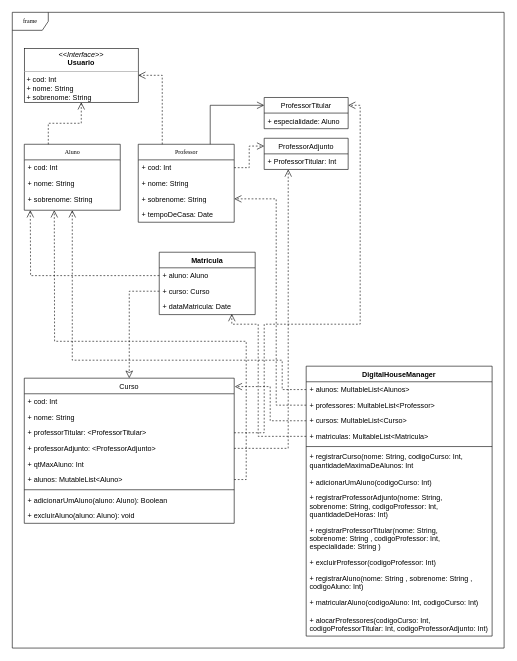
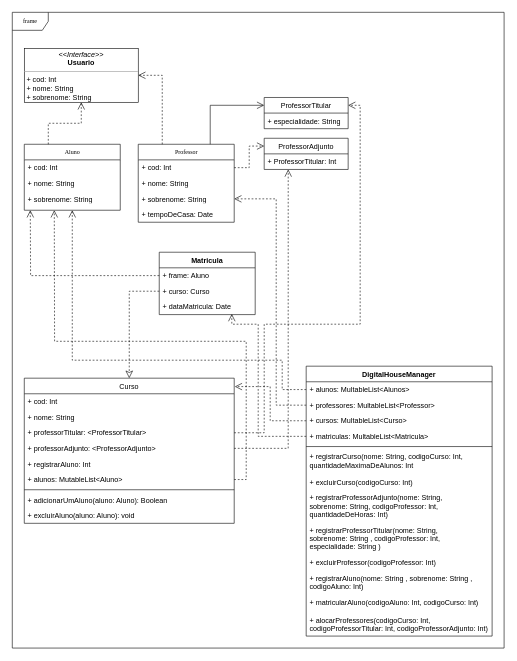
  <mxCell id="0" />
  <mxCell id="1" parent="0" />
  <mxCell id="2" value="frame" style="shape=umlFrame;whiteSpace=wrap;html=1;rounded=0;shadow=0;comic=0;labelBackgroundColor=none;strokeWidth=1;fontFamily=Verdana;fontSize=10;align=center;" parent="1" vertex="1"><mxGeometry x="20" y="20" width="820" height="1060" as="geometry" /></mxCell>
  <mxCell id="3" value="&lt;p style=&quot;margin: 0px ; margin-top: 4px ; text-align: center&quot;&gt;&lt;i&gt;&amp;lt;&amp;lt;Interface&amp;gt;&amp;gt;&lt;/i&gt;&lt;br&gt;&lt;b&gt;Usuario&lt;/b&gt;&lt;/p&gt;&lt;hr size=&quot;1&quot;&gt;&lt;p style=&quot;margin: 0px ; margin-left: 4px&quot;&gt;+ cod: Int&lt;br&gt;+ nome: String&lt;/p&gt;&lt;p style=&quot;margin: 0px ; margin-left: 4px&quot;&gt;+ sobrenome: String&lt;/p&gt;" style="verticalAlign=top;align=left;overflow=fill;fontSize=12;fontFamily=Helvetica;html=1;rounded=0;shadow=0;comic=0;labelBackgroundColor=none;strokeWidth=1" parent="1" vertex="1"><mxGeometry x="40" y="80" width="190" height="90" as="geometry" /></mxCell>
  <mxCell id="4" style="edgeStyle=orthogonalEdgeStyle;rounded=0;orthogonalLoop=1;jettySize=auto;html=1;exitX=0.25;exitY=0;exitDx=0;exitDy=0;entryX=0.5;entryY=1;entryDx=0;entryDy=0;dashed=1;endArrow=open;endFill=0;endSize=10;" edge="1" parent="1" source="5" target="3"><mxGeometry relative="1" as="geometry" /></mxCell>
  <mxCell id="5" value="Aluno" style="swimlane;html=1;fontStyle=0;childLayout=stackLayout;horizontal=1;startSize=26;fillColor=none;horizontalStack=0;resizeParent=1;resizeLast=0;collapsible=1;marginBottom=0;swimlaneFillColor=#ffffff;rounded=0;shadow=0;comic=0;labelBackgroundColor=none;strokeWidth=1;fontFamily=Verdana;fontSize=10;align=center;" parent="1" vertex="1"><mxGeometry x="40" y="240" width="160" height="110" as="geometry" /></mxCell>
  <mxCell id="6" value="+ cod: Int" style="text;html=1;strokeColor=none;fillColor=none;align=left;verticalAlign=top;spacingLeft=4;spacingRight=4;whiteSpace=wrap;overflow=hidden;rotatable=0;points=[[0,0.5],[1,0.5]];portConstraint=eastwest;" parent="5" vertex="1"><mxGeometry y="26" width="160" height="26" as="geometry" /></mxCell>
  <mxCell id="7" value="+ nome: String" style="text;html=1;strokeColor=none;fillColor=none;align=left;verticalAlign=top;spacingLeft=4;spacingRight=4;whiteSpace=wrap;overflow=hidden;rotatable=0;points=[[0,0.5],[1,0.5]];portConstraint=eastwest;" parent="5" vertex="1"><mxGeometry y="52" width="160" height="26" as="geometry" /></mxCell>
  <mxCell id="8" value="+ sobrenome: String" style="text;html=1;strokeColor=none;fillColor=none;align=left;verticalAlign=top;spacingLeft=4;spacingRight=4;whiteSpace=wrap;overflow=hidden;rotatable=0;points=[[0,0.5],[1,0.5]];portConstraint=eastwest;" parent="5" vertex="1"><mxGeometry y="78" width="160" height="26" as="geometry" /></mxCell>
  <mxCell id="9" style="edgeStyle=orthogonalEdgeStyle;rounded=0;orthogonalLoop=1;jettySize=auto;html=1;exitX=0.75;exitY=0;exitDx=0;exitDy=0;entryX=0;entryY=0.25;entryDx=0;entryDy=0;dashed=0;endArrow=open;endFill=0;endSize=10;" edge="1" parent="1" source="11" target="16"><mxGeometry relative="1" as="geometry" /></mxCell>
  <mxCell id="10" style="edgeStyle=orthogonalEdgeStyle;rounded=0;orthogonalLoop=1;jettySize=auto;html=1;exitX=0.25;exitY=0;exitDx=0;exitDy=0;entryX=1;entryY=0.5;entryDx=0;entryDy=0;dashed=1;endArrow=open;endFill=0;endSize=10;" edge="1" parent="1" source="11" target="3"><mxGeometry relative="1" as="geometry" /></mxCell>
  <mxCell id="11" value="Professor" style="swimlane;html=1;fontStyle=0;childLayout=stackLayout;horizontal=1;startSize=26;fillColor=none;horizontalStack=0;resizeParent=1;resizeLast=0;collapsible=1;marginBottom=0;swimlaneFillColor=#ffffff;rounded=0;shadow=0;comic=0;labelBackgroundColor=none;strokeWidth=1;fontFamily=Verdana;fontSize=10;align=center;" parent="1" vertex="1"><mxGeometry x="230" y="240" width="160" height="130" as="geometry" /></mxCell>
  <mxCell id="12" value="+ cod: Int" style="text;html=1;strokeColor=none;fillColor=none;align=left;verticalAlign=top;spacingLeft=4;spacingRight=4;whiteSpace=wrap;overflow=hidden;rotatable=0;points=[[0,0.5],[1,0.5]];portConstraint=eastwest;" parent="11" vertex="1"><mxGeometry y="26" width="160" height="26" as="geometry" /></mxCell>
  <mxCell id="13" value="+ nome: String" style="text;html=1;strokeColor=none;fillColor=none;align=left;verticalAlign=top;spacingLeft=4;spacingRight=4;whiteSpace=wrap;overflow=hidden;rotatable=0;points=[[0,0.5],[1,0.5]];portConstraint=eastwest;" parent="11" vertex="1"><mxGeometry y="52" width="160" height="26" as="geometry" /></mxCell>
  <mxCell id="14" value="+ sobrenome: String" style="text;html=1;strokeColor=none;fillColor=none;align=left;verticalAlign=top;spacingLeft=4;spacingRight=4;whiteSpace=wrap;overflow=hidden;rotatable=0;points=[[0,0.5],[1,0.5]];portConstraint=eastwest;" parent="11" vertex="1"><mxGeometry y="78" width="160" height="26" as="geometry" /></mxCell>
  <mxCell id="15" value="+ tempoDeCasa: Date" style="text;html=1;strokeColor=none;fillColor=none;align=left;verticalAlign=top;spacingLeft=4;spacingRight=4;whiteSpace=wrap;overflow=hidden;rotatable=0;points=[[0,0.5],[1,0.5]];portConstraint=eastwest;" vertex="1" parent="11"><mxGeometry y="104" width="160" height="26" as="geometry" /></mxCell>
  <mxCell id="16" value="ProfessorTitular" style="swimlane;fontStyle=0;childLayout=stackLayout;horizontal=1;startSize=26;fillColor=none;horizontalStack=0;resizeParent=1;resizeParentMax=0;resizeLast=0;collapsible=1;marginBottom=0;" vertex="1" parent="1"><mxGeometry x="440" y="162" width="140" height="52" as="geometry" /></mxCell>
- <mxCell id="17" value="+ especialidade: Aluno" style="text;strokeColor=none;fillColor=none;align=left;verticalAlign=top;spacingLeft=4;spacingRight=4;overflow=hidden;rotatable=0;points=[[0,0.5],[1,0.5]];portConstraint=eastwest;" vertex="1" parent="16"><mxGeometry y="26" width="140" height="26" as="geometry" /></mxCell>
+ <mxCell id="17" value="+ especialidade: String" style="text;strokeColor=none;fillColor=none;align=left;verticalAlign=top;spacingLeft=4;spacingRight=4;overflow=hidden;rotatable=0;points=[[0,0.5],[1,0.5]];portConstraint=eastwest;" vertex="1" parent="16"><mxGeometry y="26" width="140" height="26" as="geometry" /></mxCell>
  <mxCell id="18" value="ProfessorAdjunto" style="swimlane;fontStyle=0;childLayout=stackLayout;horizontal=1;startSize=26;fillColor=none;horizontalStack=0;resizeParent=1;resizeParentMax=0;resizeLast=0;collapsible=1;marginBottom=0;" vertex="1" parent="1"><mxGeometry x="440" y="230" width="140" height="52" as="geometry" /></mxCell>
  <mxCell id="19" value="+ ProfessorTitular: Int" style="text;strokeColor=none;fillColor=none;align=left;verticalAlign=top;spacingLeft=4;spacingRight=4;overflow=hidden;rotatable=0;points=[[0,0.5],[1,0.5]];portConstraint=eastwest;" vertex="1" parent="18"><mxGeometry y="26" width="140" height="26" as="geometry" /></mxCell>
  <mxCell id="20" style="edgeStyle=orthogonalEdgeStyle;rounded=0;orthogonalLoop=1;jettySize=auto;html=1;exitX=1;exitY=0.5;exitDx=0;exitDy=0;entryX=0;entryY=0.25;entryDx=0;entryDy=0;dashed=1;endArrow=open;endFill=0;endSize=10;" edge="1" parent="1" source="12" target="18"><mxGeometry relative="1" as="geometry" /></mxCell>
  <mxCell id="21" value="DigitalHouseManager" style="swimlane;fontStyle=1;align=center;verticalAlign=top;childLayout=stackLayout;horizontal=1;startSize=26;horizontalStack=0;resizeParent=1;resizeParentMax=0;resizeLast=0;collapsible=1;marginBottom=0;" vertex="1" parent="1"><mxGeometry x="510" y="610" width="310" height="450" as="geometry" /></mxCell>
  <mxCell id="22" value="+ alunos: MultableList&lt;Alunos&gt;" style="text;strokeColor=none;fillColor=none;align=left;verticalAlign=top;spacingLeft=4;spacingRight=4;overflow=hidden;rotatable=0;points=[[0,0.5],[1,0.5]];portConstraint=eastwest;" vertex="1" parent="21"><mxGeometry y="26" width="310" height="26" as="geometry" /></mxCell>
  <mxCell id="23" value="+ professores: MultableList&lt;Professor&gt;" style="text;strokeColor=none;fillColor=none;align=left;verticalAlign=top;spacingLeft=4;spacingRight=4;overflow=hidden;rotatable=0;points=[[0,0.5],[1,0.5]];portConstraint=eastwest;" vertex="1" parent="21"><mxGeometry y="52" width="310" height="26" as="geometry" /></mxCell>
  <mxCell id="24" value="+ cursos: MultableList&lt;Curso&gt;" style="text;strokeColor=none;fillColor=none;align=left;verticalAlign=top;spacingLeft=4;spacingRight=4;overflow=hidden;rotatable=0;points=[[0,0.5],[1,0.5]];portConstraint=eastwest;" vertex="1" parent="21"><mxGeometry y="78" width="310" height="26" as="geometry" /></mxCell>
  <mxCell id="25" value="+ matriculas: MultableList&lt;Matricula&gt;" style="text;strokeColor=none;fillColor=none;align=left;verticalAlign=top;spacingLeft=4;spacingRight=4;overflow=hidden;rotatable=0;points=[[0,0.5],[1,0.5]];portConstraint=eastwest;" vertex="1" parent="21"><mxGeometry y="104" width="310" height="26" as="geometry" /></mxCell>
  <mxCell id="26" value="" style="line;strokeWidth=1;fillColor=none;align=left;verticalAlign=middle;spacingTop=-1;spacingLeft=3;spacingRight=3;rotatable=0;labelPosition=right;points=[];portConstraint=eastwest;" vertex="1" parent="21"><mxGeometry y="130" width="310" height="8" as="geometry" /></mxCell>
  <mxCell id="27" value="+ registrarCurso(nome: String, codigoCurso: Int, &#10;quantidadeMaximaDeAlunos: Int" style="text;strokeColor=none;fillColor=none;align=left;verticalAlign=top;spacingLeft=4;spacingRight=4;overflow=hidden;rotatable=0;points=[[0,0.5],[1,0.5]];portConstraint=eastwest;" vertex="1" parent="21"><mxGeometry y="138" width="310" height="42" as="geometry" /></mxCell>
- <mxCell id="28" value="+ adicionarUmAluno(codigoCurso: Int)" style="text;strokeColor=none;fillColor=none;align=left;verticalAlign=top;spacingLeft=4;spacingRight=4;overflow=hidden;rotatable=0;points=[[0,0.5],[1,0.5]];portConstraint=eastwest;" vertex="1" parent="21"><mxGeometry y="180" width="310" height="26" as="geometry" /></mxCell>
+ <mxCell id="28" value="+ excluirCurso(codigoCurso: Int)" style="text;strokeColor=none;fillColor=none;align=left;verticalAlign=top;spacingLeft=4;spacingRight=4;overflow=hidden;rotatable=0;points=[[0,0.5],[1,0.5]];portConstraint=eastwest;" vertex="1" parent="21"><mxGeometry y="180" width="310" height="26" as="geometry" /></mxCell>
  <mxCell id="29" value="+ registrarProfessorAdjunto(nome: String, &#10;sobrenome: String, codigoProfessor: Int, &#10;quantidadeDeHoras: Int)" style="text;strokeColor=none;fillColor=none;align=left;verticalAlign=top;spacingLeft=4;spacingRight=4;overflow=hidden;rotatable=0;points=[[0,0.5],[1,0.5]];portConstraint=eastwest;" vertex="1" parent="21"><mxGeometry y="206" width="310" height="54" as="geometry" /></mxCell>
  <mxCell id="30" value="+ registrarProfessorTitular(nome: String, &#10;sobrenome: String , codigoProfessor: Int, &#10;especialidade: String )" style="text;strokeColor=none;fillColor=none;align=left;verticalAlign=top;spacingLeft=4;spacingRight=4;overflow=hidden;rotatable=0;points=[[0,0.5],[1,0.5]];portConstraint=eastwest;" vertex="1" parent="21"><mxGeometry y="260" width="310" height="54" as="geometry" /></mxCell>
  <mxCell id="31" value="+ excluirProfessor(codigoProfessor: Int)" style="text;strokeColor=none;fillColor=none;align=left;verticalAlign=top;spacingLeft=4;spacingRight=4;overflow=hidden;rotatable=0;points=[[0,0.5],[1,0.5]];portConstraint=eastwest;" vertex="1" parent="21"><mxGeometry y="314" width="310" height="26" as="geometry" /></mxCell>
  <mxCell id="32" value="+ registrarAluno(nome: String , sobrenome: String , &#10;codigoAluno: Int)" style="text;strokeColor=none;fillColor=none;align=left;verticalAlign=top;spacingLeft=4;spacingRight=4;overflow=hidden;rotatable=0;points=[[0,0.5],[1,0.5]];portConstraint=eastwest;" vertex="1" parent="21"><mxGeometry y="340" width="310" height="40" as="geometry" /></mxCell>
  <mxCell id="33" value="+ matricularAluno(codigoAluno: Int, codigoCurso: Int)" style="text;strokeColor=none;fillColor=none;align=left;verticalAlign=top;spacingLeft=4;spacingRight=4;overflow=hidden;rotatable=0;points=[[0,0.5],[1,0.5]];portConstraint=eastwest;" vertex="1" parent="21"><mxGeometry y="380" width="310" height="30" as="geometry" /></mxCell>
  <mxCell id="34" value="+ alocarProfessores(codigoCurso: Int, &#10;codigoProfessorTitular: Int, codigoProfessorAdjunto: Int)" style="text;strokeColor=none;fillColor=none;align=left;verticalAlign=top;spacingLeft=4;spacingRight=4;overflow=hidden;rotatable=0;points=[[0,0.5],[1,0.5]];portConstraint=eastwest;" vertex="1" parent="21"><mxGeometry y="410" width="310" height="40" as="geometry" /></mxCell>
  <mxCell id="35" value="Curso" style="swimlane;fontStyle=0;childLayout=stackLayout;horizontal=1;startSize=26;fillColor=none;horizontalStack=0;resizeParent=1;resizeParentMax=0;resizeLast=0;collapsible=1;marginBottom=0;" vertex="1" parent="1"><mxGeometry x="40" y="630" width="350" height="242" as="geometry" /></mxCell>
  <mxCell id="36" value="+ cod: Int" style="text;strokeColor=none;fillColor=none;align=left;verticalAlign=top;spacingLeft=4;spacingRight=4;overflow=hidden;rotatable=0;points=[[0,0.5],[1,0.5]];portConstraint=eastwest;" vertex="1" parent="35"><mxGeometry y="26" width="350" height="26" as="geometry" /></mxCell>
  <mxCell id="37" value="+ nome: String" style="text;strokeColor=none;fillColor=none;align=left;verticalAlign=top;spacingLeft=4;spacingRight=4;overflow=hidden;rotatable=0;points=[[0,0.5],[1,0.5]];portConstraint=eastwest;" vertex="1" parent="35"><mxGeometry y="52" width="350" height="26" as="geometry" /></mxCell>
  <mxCell id="38" value="+ professorTitular: &lt;ProfessorTitular&gt;" style="text;strokeColor=none;fillColor=none;align=left;verticalAlign=top;spacingLeft=4;spacingRight=4;overflow=hidden;rotatable=0;points=[[0,0.5],[1,0.5]];portConstraint=eastwest;" vertex="1" parent="35"><mxGeometry y="78" width="350" height="26" as="geometry" /></mxCell>
  <mxCell id="39" value="+ professorAdjunto: &lt;ProfessorAdjunto&gt;" style="text;strokeColor=none;fillColor=none;align=left;verticalAlign=top;spacingLeft=4;spacingRight=4;overflow=hidden;rotatable=0;points=[[0,0.5],[1,0.5]];portConstraint=eastwest;" vertex="1" parent="35"><mxGeometry y="104" width="350" height="26" as="geometry" /></mxCell>
- <mxCell id="40" value="+ qtMaxAluno: Int" style="text;strokeColor=none;fillColor=none;align=left;verticalAlign=top;spacingLeft=4;spacingRight=4;overflow=hidden;rotatable=0;points=[[0,0.5],[1,0.5]];portConstraint=eastwest;" vertex="1" parent="35"><mxGeometry y="130" width="350" height="26" as="geometry" /></mxCell>
+ <mxCell id="40" value="+ registrarAluno: Int" style="text;strokeColor=none;fillColor=none;align=left;verticalAlign=top;spacingLeft=4;spacingRight=4;overflow=hidden;rotatable=0;points=[[0,0.5],[1,0.5]];portConstraint=eastwest;" vertex="1" parent="35"><mxGeometry y="130" width="350" height="26" as="geometry" /></mxCell>
  <mxCell id="41" value="+ alunos: MutableList&lt;Aluno&gt;" style="text;strokeColor=none;fillColor=none;align=left;verticalAlign=top;spacingLeft=4;spacingRight=4;overflow=hidden;rotatable=0;points=[[0,0.5],[1,0.5]];portConstraint=eastwest;" vertex="1" parent="35"><mxGeometry y="156" width="350" height="26" as="geometry" /></mxCell>
  <mxCell id="42" value="" style="line;strokeWidth=1;fillColor=none;align=left;verticalAlign=middle;spacingTop=-1;spacingLeft=3;spacingRight=3;rotatable=0;labelPosition=right;points=[];portConstraint=eastwest;" vertex="1" parent="35"><mxGeometry y="182" width="350" height="8" as="geometry" /></mxCell>
  <mxCell id="43" value="+ adicionarUmAluno(aluno: Aluno): Boolean" style="text;strokeColor=none;fillColor=none;align=left;verticalAlign=top;spacingLeft=4;spacingRight=4;overflow=hidden;rotatable=0;points=[[0,0.5],[1,0.5]];portConstraint=eastwest;" vertex="1" parent="35"><mxGeometry y="190" width="350" height="26" as="geometry" /></mxCell>
  <mxCell id="44" value="+ excluirAluno(aluno: Aluno): void" style="text;strokeColor=none;fillColor=none;align=left;verticalAlign=top;spacingLeft=4;spacingRight=4;overflow=hidden;rotatable=0;points=[[0,0.5],[1,0.5]];portConstraint=eastwest;" vertex="1" parent="35"><mxGeometry y="216" width="350" height="26" as="geometry" /></mxCell>
  <mxCell id="45" value="Matricula" style="swimlane;fontStyle=1;align=center;verticalAlign=top;childLayout=stackLayout;horizontal=1;startSize=26;horizontalStack=0;resizeParent=1;resizeParentMax=0;resizeLast=0;collapsible=1;marginBottom=0;" vertex="1" parent="1"><mxGeometry x="265" y="420" width="160" height="104" as="geometry" /></mxCell>
- <mxCell id="46" value="+ aluno: Aluno" style="text;strokeColor=none;fillColor=none;align=left;verticalAlign=top;spacingLeft=4;spacingRight=4;overflow=hidden;rotatable=0;points=[[0,0.5],[1,0.5]];portConstraint=eastwest;" vertex="1" parent="45"><mxGeometry y="26" width="160" height="26" as="geometry" /></mxCell>
+ <mxCell id="46" value="+ frame: Aluno" style="text;strokeColor=none;fillColor=none;align=left;verticalAlign=top;spacingLeft=4;spacingRight=4;overflow=hidden;rotatable=0;points=[[0,0.5],[1,0.5]];portConstraint=eastwest;" vertex="1" parent="45"><mxGeometry y="26" width="160" height="26" as="geometry" /></mxCell>
  <mxCell id="47" value="+ curso: Curso" style="text;strokeColor=none;fillColor=none;align=left;verticalAlign=top;spacingLeft=4;spacingRight=4;overflow=hidden;rotatable=0;points=[[0,0.5],[1,0.5]];portConstraint=eastwest;" vertex="1" parent="45"><mxGeometry y="52" width="160" height="26" as="geometry" /></mxCell>
  <mxCell id="48" value="+ dataMatricula: Date" style="text;strokeColor=none;fillColor=none;align=left;verticalAlign=top;spacingLeft=4;spacingRight=4;overflow=hidden;rotatable=0;points=[[0,0.5],[1,0.5]];portConstraint=eastwest;" vertex="1" parent="45"><mxGeometry y="78" width="160" height="26" as="geometry" /></mxCell>
  <mxCell id="49" style="edgeStyle=orthogonalEdgeStyle;rounded=0;orthogonalLoop=1;jettySize=auto;html=1;exitX=0;exitY=0.5;exitDx=0;exitDy=0;dashed=1;endArrow=open;endFill=0;endSize=10;" edge="1" parent="1" source="46"><mxGeometry relative="1" as="geometry"><mxPoint x="50" y="350" as="targetPoint" /></mxGeometry></mxCell>
  <mxCell id="50" style="edgeStyle=orthogonalEdgeStyle;rounded=0;orthogonalLoop=1;jettySize=auto;html=1;exitX=0;exitY=0.5;exitDx=0;exitDy=0;dashed=1;endArrow=classic;endFill=0;endSize=10;" edge="1" parent="1" source="47" target="35"><mxGeometry relative="1" as="geometry" /></mxCell>
  <mxCell id="51" style="edgeStyle=orthogonalEdgeStyle;rounded=0;orthogonalLoop=1;jettySize=auto;html=1;exitX=1;exitY=0.5;exitDx=0;exitDy=0;entryX=1;entryY=0.25;entryDx=0;entryDy=0;dashed=1;endArrow=open;endFill=0;endSize=10;" edge="1" parent="1" source="38" target="16"><mxGeometry relative="1" as="geometry"><Array as="points"><mxPoint x="440" y="721" /><mxPoint x="440" y="540" /><mxPoint x="600" y="540" /><mxPoint x="600" y="175" /></Array></mxGeometry></mxCell>
  <mxCell id="52" style="edgeStyle=orthogonalEdgeStyle;rounded=0;orthogonalLoop=1;jettySize=auto;html=1;exitX=1;exitY=0.5;exitDx=0;exitDy=0;entryX=0.286;entryY=1;entryDx=0;entryDy=0;entryPerimeter=0;dashed=1;endArrow=open;endFill=0;endSize=10;" edge="1" parent="1" source="39" target="19"><mxGeometry relative="1" as="geometry" /></mxCell>
  <mxCell id="53" style="edgeStyle=orthogonalEdgeStyle;rounded=0;orthogonalLoop=1;jettySize=auto;html=1;exitX=1;exitY=0.5;exitDx=0;exitDy=0;dashed=1;endArrow=open;endFill=0;endSize=10;" edge="1" parent="1" source="41"><mxGeometry relative="1" as="geometry"><mxPoint x="90" y="350" as="targetPoint" /></mxGeometry></mxCell>
  <mxCell id="54" style="edgeStyle=orthogonalEdgeStyle;rounded=0;orthogonalLoop=1;jettySize=auto;html=1;exitX=0;exitY=0.5;exitDx=0;exitDy=0;entryX=0.5;entryY=1;entryDx=0;entryDy=0;dashed=1;endArrow=open;endFill=0;endSize=10;" edge="1" parent="1" source="22" target="5"><mxGeometry relative="1" as="geometry"><Array as="points"><mxPoint x="470" y="649" /><mxPoint x="470" y="600" /><mxPoint x="120" y="600" /></Array></mxGeometry></mxCell>
  <mxCell id="55" style="edgeStyle=orthogonalEdgeStyle;rounded=0;orthogonalLoop=1;jettySize=auto;html=1;exitX=0;exitY=0.5;exitDx=0;exitDy=0;entryX=1;entryY=0.5;entryDx=0;entryDy=0;dashed=1;endArrow=open;endFill=0;endSize=10;" edge="1" parent="1" source="23" target="14"><mxGeometry relative="1" as="geometry"><Array as="points"><mxPoint x="460" y="675" /><mxPoint x="460" y="331" /></Array></mxGeometry></mxCell>
  <mxCell id="56" style="edgeStyle=orthogonalEdgeStyle;rounded=0;orthogonalLoop=1;jettySize=auto;html=1;exitX=0;exitY=0.5;exitDx=0;exitDy=0;entryX=1.003;entryY=0.058;entryDx=0;entryDy=0;entryPerimeter=0;dashed=1;endArrow=open;endFill=0;endSize=10;" edge="1" parent="1" source="24" target="35"><mxGeometry relative="1" as="geometry" /></mxCell>
  <mxCell id="57" style="edgeStyle=orthogonalEdgeStyle;rounded=0;orthogonalLoop=1;jettySize=auto;html=1;exitX=0;exitY=0.5;exitDx=0;exitDy=0;entryX=0.756;entryY=0.962;entryDx=0;entryDy=0;entryPerimeter=0;dashed=1;endArrow=open;endFill=0;endSize=10;" edge="1" parent="1" source="25" target="48"><mxGeometry relative="1" as="geometry"><Array as="points"><mxPoint x="430" y="727" /><mxPoint x="430" y="540" /><mxPoint x="386" y="540" /></Array></mxGeometry></mxCell>
